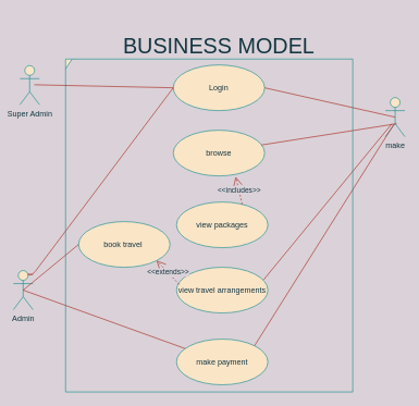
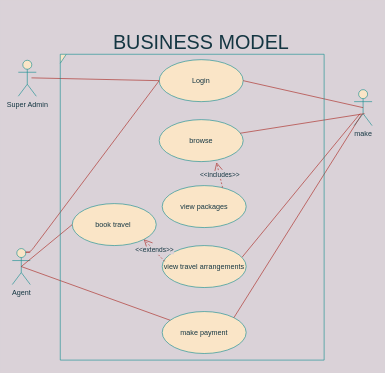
  <mxCell id="0" />
  <mxCell id="1" parent="0" />
  <mxCell id="2" value="Login" style="ellipse;whiteSpace=wrap;html=1;fillColor=#FAE5C7;strokeColor=#0F8B8D;fontColor=#143642;" vertex="1" parent="1"><mxGeometry x="265" y="99" width="140" height="70" as="geometry" /></mxCell>
  <mxCell id="3" value="browse" style="ellipse;whiteSpace=wrap;html=1;fillColor=#FAE5C7;strokeColor=#0F8B8D;fontColor=#143642;" vertex="1" parent="1"><mxGeometry x="265" y="199" width="140" height="70" as="geometry" /></mxCell>
  <mxCell id="4" value="view packages" style="ellipse;whiteSpace=wrap;html=1;fillColor=#FAE5C7;strokeColor=#0F8B8D;fontColor=#143642;" vertex="1" parent="1"><mxGeometry x="270" y="309" width="140" height="70" as="geometry" /></mxCell>
  <mxCell id="5" value="view travel arrangements" style="ellipse;whiteSpace=wrap;html=1;fillColor=#FAE5C7;strokeColor=#0F8B8D;fontColor=#143642;" vertex="1" parent="1"><mxGeometry x="270" y="409" width="140" height="70" as="geometry" /></mxCell>
  <mxCell id="6" value="make payment" style="ellipse;whiteSpace=wrap;html=1;fillColor=#FAE5C7;strokeColor=#0F8B8D;fontColor=#143642;" vertex="1" parent="1"><mxGeometry x="270" y="519" width="140" height="70" as="geometry" /></mxCell>
  <mxCell id="7" value="Super Admin" style="shape=umlActor;verticalLabelPosition=bottom;verticalAlign=top;html=1;fillColor=#FAE5C7;strokeColor=#0F8B8D;fontColor=#143642;" vertex="1" parent="1"><mxGeometry x="30" y="100" width="30" height="60" as="geometry" /></mxCell>
- <mxCell id="8" value="Admin" style="shape=umlActor;verticalLabelPosition=bottom;verticalAlign=top;html=1;fillColor=#FAE5C7;strokeColor=#0F8B8D;fontColor=#143642;" vertex="1" parent="1"><mxGeometry x="20" y="414" width="30" height="60" as="geometry" /></mxCell>
+ <mxCell id="8" value="Agent" style="shape=umlActor;verticalLabelPosition=bottom;verticalAlign=top;html=1;fillColor=#FAE5C7;strokeColor=#0F8B8D;fontColor=#143642;" vertex="1" parent="1"><mxGeometry x="20" y="414" width="30" height="60" as="geometry" /></mxCell>
  <mxCell id="9" value="make" style="shape=umlActor;verticalLabelPosition=bottom;verticalAlign=top;html=1;fillColor=#FAE5C7;strokeColor=#0F8B8D;fontColor=#143642;" vertex="1" parent="1"><mxGeometry x="590" y="149" width="30" height="60" as="geometry" /></mxCell>
  <mxCell id="10" value="" style="endArrow=none;html=1;entryX=0.5;entryY=0.5;entryDx=0;entryDy=0;entryPerimeter=0;exitX=1;exitY=0.5;exitDx=0;exitDy=0;strokeColor=#A8201A;fontColor=#143642;labelBackgroundColor=#DAD2D8;" edge="1" parent="1" source="2" target="9"><mxGeometry width="50" height="50" relative="1" as="geometry"><mxPoint x="340" y="369" as="sourcePoint" /><mxPoint x="390" y="319" as="targetPoint" /></mxGeometry></mxCell>
  <mxCell id="11" value="" style="endArrow=none;html=1;entryX=0;entryY=0.5;entryDx=0;entryDy=0;exitX=0.733;exitY=0.489;exitDx=0;exitDy=0;exitPerimeter=0;strokeColor=#A8201A;fontColor=#143642;labelBackgroundColor=#DAD2D8;" edge="1" parent="1" source="7" target="2"><mxGeometry width="50" height="50" relative="1" as="geometry"><mxPoint x="415" y="164" as="sourcePoint" /><mxPoint x="615" y="189" as="targetPoint" /></mxGeometry></mxCell>
  <mxCell id="12" value="" style="endArrow=none;html=1;entryX=0;entryY=0.5;entryDx=0;entryDy=0;strokeColor=#A8201A;fontColor=#143642;labelBackgroundColor=#DAD2D8;" edge="1" parent="1" target="2"><mxGeometry width="50" height="50" relative="1" as="geometry"><mxPoint x="50" y="420" as="sourcePoint" /><mxPoint x="275" y="164" as="targetPoint" /><Array as="points"><mxPoint x="40" y="420" /><mxPoint x="50" y="420" /></Array></mxGeometry></mxCell>
  <mxCell id="13" value="" style="endArrow=none;html=1;entryX=0.578;entryY=0.667;entryDx=0;entryDy=0;entryPerimeter=0;exitX=0.964;exitY=0.324;exitDx=0;exitDy=0;exitPerimeter=0;strokeColor=#A8201A;fontColor=#143642;labelBackgroundColor=#DAD2D8;" edge="1" parent="1" source="3" target="9"><mxGeometry width="50" height="50" relative="1" as="geometry"><mxPoint x="340" y="369" as="sourcePoint" /><mxPoint x="390" y="319" as="targetPoint" /></mxGeometry></mxCell>
  <mxCell id="14" value="book travel&amp;nbsp;" style="ellipse;whiteSpace=wrap;html=1;fillColor=#FAE5C7;strokeColor=#0F8B8D;fontColor=#143642;" vertex="1" parent="1"><mxGeometry x="120" y="339" width="140" height="70" as="geometry" /></mxCell>
  <mxCell id="15" value="&amp;lt;&amp;lt;extends&amp;gt;&amp;gt;" style="endArrow=open;endSize=12;dashed=1;html=1;entryX=1;entryY=1;entryDx=0;entryDy=0;exitX=0.029;exitY=0.376;exitDx=0;exitDy=0;strokeColor=#A8201A;fontColor=#143642;labelBackgroundColor=#DAD2D8;exitPerimeter=0;" edge="1" parent="1" source="5" target="14"><mxGeometry width="160" relative="1" as="geometry"><mxPoint x="280" y="339" as="sourcePoint" /><mxPoint x="440" y="339" as="targetPoint" /></mxGeometry></mxCell>
  <mxCell id="16" value="&amp;lt;&amp;lt;includes&amp;gt;&amp;gt;" style="endArrow=open;endSize=12;dashed=1;html=1;entryX=0.683;entryY=1.019;entryDx=0;entryDy=0;entryPerimeter=0;exitX=0.719;exitY=0.048;exitDx=0;exitDy=0;exitPerimeter=0;strokeColor=#A8201A;fontColor=#143642;labelBackgroundColor=#DAD2D8;" edge="1" parent="1" source="4" target="3"><mxGeometry width="160" relative="1" as="geometry"><mxPoint x="440" y="474" as="sourcePoint" /><mxPoint x="554.62" y="423.01" as="targetPoint" /><Array as="points" /></mxGeometry></mxCell>
  <mxCell id="17" value="" style="endArrow=none;html=1;exitX=0.952;exitY=0.276;exitDx=0;exitDy=0;exitPerimeter=0;strokeColor=#A8201A;fontColor=#143642;labelBackgroundColor=#DAD2D8;" edge="1" parent="1" source="5"><mxGeometry width="50" height="50" relative="1" as="geometry"><mxPoint x="420" y="445" as="sourcePoint" /><mxPoint x="600" y="189" as="targetPoint" /></mxGeometry></mxCell>
  <mxCell id="18" value="" style="endArrow=none;html=1;entryX=0.422;entryY=0.689;entryDx=0;entryDy=0;entryPerimeter=0;exitX=1;exitY=0;exitDx=0;exitDy=0;strokeColor=#A8201A;fontColor=#143642;labelBackgroundColor=#DAD2D8;" edge="1" parent="1" source="6" target="9"><mxGeometry width="50" height="50" relative="1" as="geometry"><mxPoint x="260" y="379" as="sourcePoint" /><mxPoint x="310" y="329" as="targetPoint" /></mxGeometry></mxCell>
  <mxCell id="19" value="" style="endArrow=none;html=1;exitX=0.5;exitY=0.5;exitDx=0;exitDy=0;exitPerimeter=0;entryX=0;entryY=0.5;entryDx=0;entryDy=0;strokeColor=#A8201A;fontColor=#143642;labelBackgroundColor=#DAD2D8;" edge="1" parent="1" source="8" target="14"><mxGeometry width="50" height="50" relative="1" as="geometry"><mxPoint x="128" y="482.34" as="sourcePoint" /><mxPoint x="280" y="354" as="targetPoint" /></mxGeometry></mxCell>
  <mxCell id="20" value="" style="endArrow=none;html=1;exitX=0.5;exitY=0.5;exitDx=0;exitDy=0;exitPerimeter=0;strokeColor=#A8201A;fontColor=#143642;labelBackgroundColor=#DAD2D8;" edge="1" parent="1" source="8" target="6"><mxGeometry width="50" height="50" relative="1" as="geometry"><mxPoint x="260" y="449" as="sourcePoint" /><mxPoint x="310" y="399" as="targetPoint" /></mxGeometry></mxCell>
  <mxCell id="21" value="BUSINESS MODEL" style="text;html=1;strokeColor=none;fillColor=none;align=center;verticalAlign=middle;whiteSpace=wrap;rounded=0;fontSize=33;fontColor=#143642;" vertex="1" parent="1"><mxGeometry x="155" y="20" width="360" height="100" as="geometry" /></mxCell>
  <mxCell id="22" value="" style="shape=umlFrame;whiteSpace=wrap;html=1;rounded=0;sketch=0;strokeColor=#0F8B8D;fillColor=#FAE5C7;fontColor=#143642;width=10;height=15;" vertex="1" parent="1"><mxGeometry x="100" y="90" width="440" height="510" as="geometry" /></mxCell>
